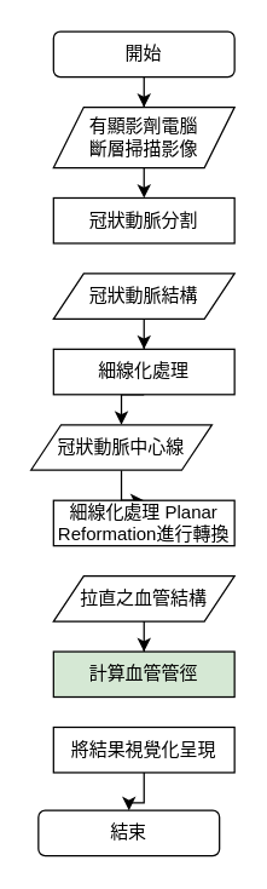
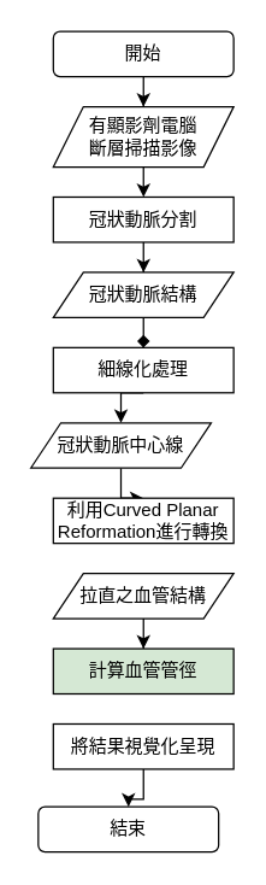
  <mxCell id="0" />
  <mxCell id="1" parent="0" />
  <mxCell id="2" style="edgeStyle=orthogonalEdgeStyle;rounded=0;orthogonalLoop=1;jettySize=auto;html=1;entryX=0.5;entryY=0;entryDx=0;entryDy=0;" parent="1" source="3" target="5" edge="1"><mxGeometry relative="1" as="geometry" /></mxCell>
  <mxCell id="3" value="開始" style="rounded=1;whiteSpace=wrap;html=1;" parent="1" vertex="1"><mxGeometry x="35" y="20" width="120" height="30" as="geometry" /></mxCell>
  <mxCell id="4" style="edgeStyle=orthogonalEdgeStyle;rounded=0;orthogonalLoop=1;jettySize=auto;html=1;exitX=0.5;exitY=1;exitDx=0;exitDy=0;entryX=0.5;entryY=0;entryDx=0;entryDy=0;" parent="1" source="5" target="7" edge="1"><mxGeometry relative="1" as="geometry" /></mxCell>
  <mxCell id="5" value="有顯影劑電腦&lt;br&gt;斷層掃描影像" style="shape=parallelogram;perimeter=parallelogramPerimeter;whiteSpace=wrap;html=1;fixedSize=1;labelBackgroundColor=none;fontFamily=Helvetica;align=center;" parent="1" vertex="1"><mxGeometry x="35" y="70" width="120" height="40" as="geometry" /></mxCell>
+ <mxCell id="6" style="edgeStyle=orthogonalEdgeStyle;rounded=0;orthogonalLoop=1;jettySize=auto;html=1;entryX=0.5;entryY=0;entryDx=0;entryDy=0;" parent="1" source="7" target="21" edge="1"><mxGeometry relative="1" as="geometry" /></mxCell>
  <mxCell id="7" value="冠狀動脈分割" style="rounded=0;whiteSpace=wrap;html=1;" parent="1" vertex="1"><mxGeometry x="35" y="130" width="120" height="30" as="geometry" /></mxCell>
  <mxCell id="8" value="結束" style="rounded=1;whiteSpace=wrap;html=1;" parent="1" vertex="1"><mxGeometry x="25" y="535" width="120" height="30" as="geometry" /></mxCell>
  <mxCell id="9" style="edgeStyle=orthogonalEdgeStyle;rounded=0;orthogonalLoop=1;jettySize=auto;html=1;exitX=0.5;exitY=1;exitDx=0;exitDy=0;entryX=0.5;entryY=0;entryDx=0;entryDy=0;" parent="1" source="10" target="12" edge="1"><mxGeometry relative="1" as="geometry"><mxPoint x="95" y="340" as="targetPoint" /></mxGeometry></mxCell>
  <mxCell id="10" value="細線化處理" style="rounded=0;whiteSpace=wrap;html=1;" parent="1" vertex="1"><mxGeometry x="35" y="230" width="120" height="30" as="geometry" /></mxCell>
  <mxCell id="11" style="edgeStyle=orthogonalEdgeStyle;rounded=0;orthogonalLoop=1;jettySize=auto;html=1;entryX=0.5;entryY=0;entryDx=0;entryDy=0;" parent="1" source="12" target="13" edge="1"><mxGeometry relative="1" as="geometry" /></mxCell>
  <mxCell id="12" value="冠狀動脈中心線" style="shape=parallelogram;perimeter=parallelogramPerimeter;whiteSpace=wrap;html=1;fixedSize=1;labelBackgroundColor=none;fontFamily=Helvetica;align=center;" parent="1" vertex="1"><mxGeometry x="20" y="280" width="120" height="30" as="geometry" /></mxCell>
- <mxCell id="13" value="細線化處理 Planar Reformation進行轉換" style="rounded=0;whiteSpace=wrap;html=1;" parent="1" vertex="1"><mxGeometry x="35" y="330" width="120" height="30" as="geometry" /></mxCell>
+ <mxCell id="13" value="利用Curved Planar Reformation進行轉換" style="rounded=0;whiteSpace=wrap;html=1;" parent="1" vertex="1"><mxGeometry x="35" y="330" width="120" height="30" as="geometry" /></mxCell>
  <mxCell id="14" style="edgeStyle=orthogonalEdgeStyle;rounded=0;orthogonalLoop=1;jettySize=auto;html=1;exitX=0.5;exitY=1;exitDx=0;exitDy=0;" parent="1" source="13" target="13" edge="1"><mxGeometry relative="1" as="geometry" /></mxCell>
  <mxCell id="15" value="計算血管管徑" style="rounded=0;whiteSpace=wrap;html=1;fillColor=#d5e8d4;" parent="1" vertex="1"><mxGeometry x="35" y="430" width="120" height="30" as="geometry" /></mxCell>
  <mxCell id="16" style="edgeStyle=orthogonalEdgeStyle;rounded=0;orthogonalLoop=1;jettySize=auto;html=1;" parent="1" source="17" target="15" edge="1"><mxGeometry relative="1" as="geometry" /></mxCell>
  <mxCell id="17" value="拉直之血管結構" style="shape=parallelogram;perimeter=parallelogramPerimeter;whiteSpace=wrap;html=1;fixedSize=1;labelBackgroundColor=none;fontFamily=Helvetica;align=center;" parent="1" vertex="1"><mxGeometry x="35" y="380" width="120" height="30" as="geometry" /></mxCell>
  <mxCell id="18" style="edgeStyle=orthogonalEdgeStyle;rounded=0;orthogonalLoop=1;jettySize=auto;html=1;entryX=0.5;entryY=0;entryDx=0;entryDy=0;" parent="1" source="19" target="8" edge="1"><mxGeometry relative="1" as="geometry" /></mxCell>
  <mxCell id="19" value="將結果視覺化呈現" style="rounded=0;whiteSpace=wrap;html=1;" parent="1" vertex="1"><mxGeometry x="35" y="480" width="120" height="30" as="geometry" /></mxCell>
- <mxCell id="20" style="edgeStyle=orthogonalEdgeStyle;rounded=0;orthogonalLoop=1;jettySize=auto;html=1;entryX=0.5;entryY=0;entryDx=0;entryDy=0;" parent="1" source="21" target="10" edge="1"><mxGeometry relative="1" as="geometry" /></mxCell>
+ <mxCell id="20" style="edgeStyle=orthogonalEdgeStyle;rounded=0;orthogonalLoop=1;jettySize=auto;html=1;entryX=0.5;entryY=0;entryDx=0;entryDy=0;endArrow=diamond;" parent="1" source="21" target="10" edge="1"><mxGeometry relative="1" as="geometry" /></mxCell>
  <mxCell id="21" value="冠狀動脈結構" style="shape=parallelogram;perimeter=parallelogramPerimeter;whiteSpace=wrap;html=1;fixedSize=1;labelBackgroundColor=none;fontFamily=Helvetica;align=center;" parent="1" vertex="1"><mxGeometry x="35" y="180" width="120" height="30" as="geometry" /></mxCell>
